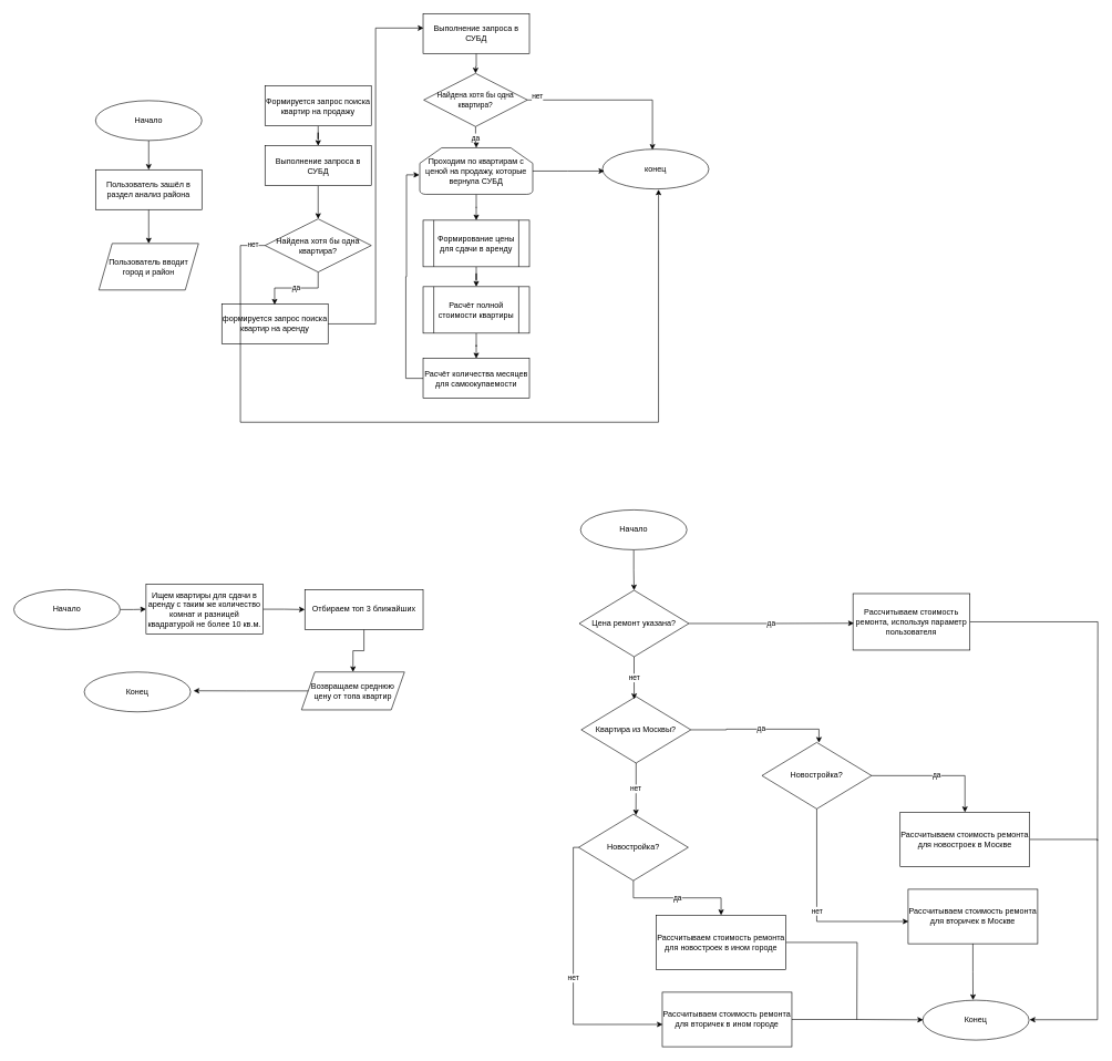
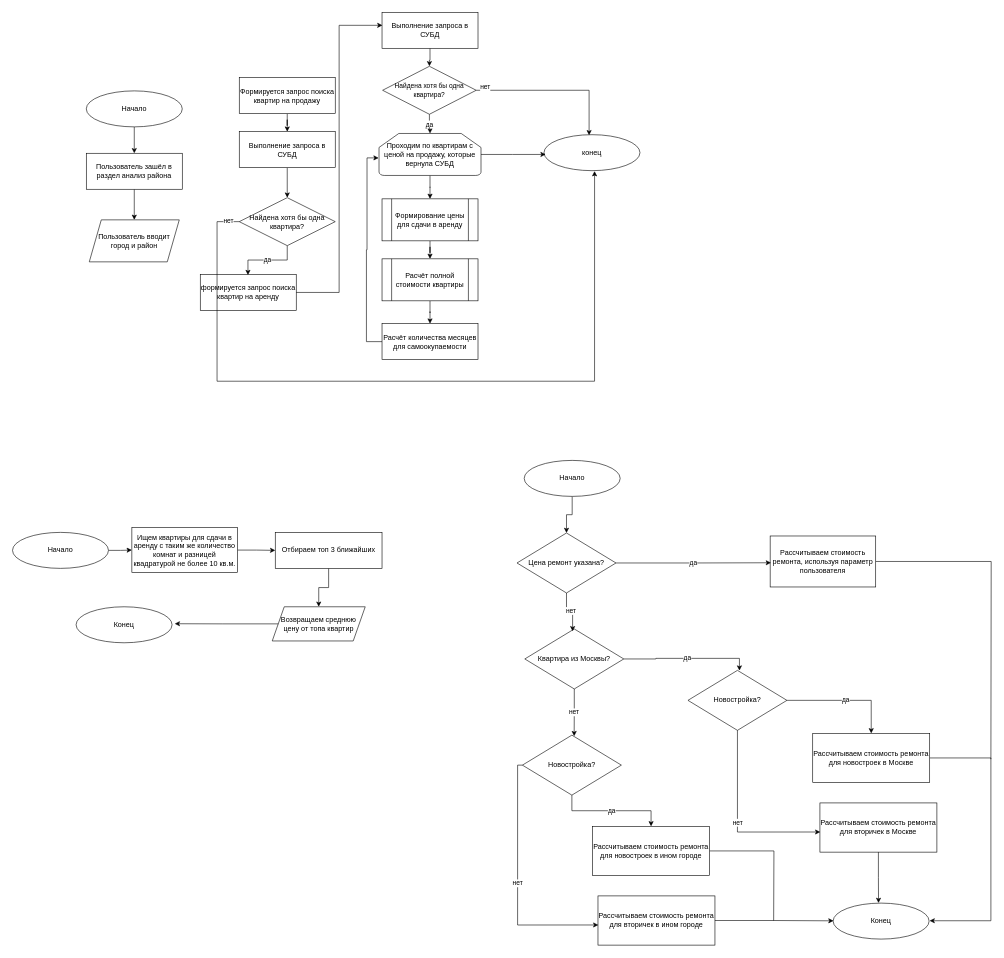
  <mxCell id="0" />
  <mxCell id="1" parent="0" />
  <mxCell id="2" style="edgeStyle=orthogonalEdgeStyle;rounded=0;orthogonalLoop=1;jettySize=auto;html=1;entryX=0.5;entryY=0;entryDx=0;entryDy=0;" parent="1" source="3" target="5" edge="1"><mxGeometry relative="1" as="geometry" /></mxCell>
  <mxCell id="3" value="Начало" style="ellipse;whiteSpace=wrap;html=1;" parent="1" vertex="1"><mxGeometry x="143" y="151" width="160" height="60" as="geometry" /></mxCell>
  <mxCell id="4" style="edgeStyle=orthogonalEdgeStyle;rounded=0;orthogonalLoop=1;jettySize=auto;html=1;entryX=0.5;entryY=0;entryDx=0;entryDy=0;" parent="1" source="5" target="6" edge="1"><mxGeometry relative="1" as="geometry" /></mxCell>
  <mxCell id="5" value="Пользователь зашёл в раздел анализ района" style="rounded=0;whiteSpace=wrap;html=1;" parent="1" vertex="1"><mxGeometry x="143" y="255" width="160" height="60" as="geometry" /></mxCell>
  <mxCell id="6" value="Пользователь вводит город и район" style="shape=parallelogram;perimeter=parallelogramPerimeter;whiteSpace=wrap;html=1;fixedSize=1;" parent="1" vertex="1"><mxGeometry x="148" y="366" width="150" height="70" as="geometry" /></mxCell>
  <mxCell id="7" style="edgeStyle=orthogonalEdgeStyle;rounded=0;orthogonalLoop=1;jettySize=auto;html=1;entryX=0.5;entryY=0;entryDx=0;entryDy=0;" parent="1" source="8" target="11" edge="1"><mxGeometry relative="1" as="geometry" /></mxCell>
  <mxCell id="8" value="Формируется запрос поиска квартир на продажу" style="rounded=0;whiteSpace=wrap;html=1;" parent="1" vertex="1"><mxGeometry x="398" y="129" width="160" height="60" as="geometry" /></mxCell>
  <mxCell id="9" value="формируется запрос поиска квартир на аренду" style="rounded=0;whiteSpace=wrap;html=1;" parent="1" vertex="1"><mxGeometry x="333" y="457" width="160" height="60" as="geometry" /></mxCell>
  <mxCell id="10" style="edgeStyle=orthogonalEdgeStyle;rounded=0;orthogonalLoop=1;jettySize=auto;html=1;entryX=0.5;entryY=0;entryDx=0;entryDy=0;" parent="1" source="11" target="14" edge="1"><mxGeometry relative="1" as="geometry" /></mxCell>
  <mxCell id="11" value="Выполнение запроса в СУБД" style="rounded=0;whiteSpace=wrap;html=1;" parent="1" vertex="1"><mxGeometry x="398" y="219" width="160" height="60" as="geometry" /></mxCell>
  <mxCell id="12" value="да" style="edgeStyle=orthogonalEdgeStyle;rounded=0;orthogonalLoop=1;jettySize=auto;html=1;entryX=0.497;entryY=0.016;entryDx=0;entryDy=0;entryPerimeter=0;" parent="1" source="14" target="9" edge="1"><mxGeometry relative="1" as="geometry"><mxPoint x="478" y="434.048" as="targetPoint" /></mxGeometry></mxCell>
  <mxCell id="13" value="нет" style="edgeStyle=orthogonalEdgeStyle;rounded=0;orthogonalLoop=1;jettySize=auto;html=1;entryX=0.527;entryY=1.013;entryDx=0;entryDy=0;entryPerimeter=0;" parent="1" source="14" target="27" edge="1"><mxGeometry x="-0.972" y="-2" relative="1" as="geometry"><mxPoint x="370.585" y="599.957" as="targetPoint" /><Array as="points"><mxPoint x="361" y="369" /><mxPoint x="361" y="635" /><mxPoint x="990" y="635" /></Array><mxPoint as="offset" /></mxGeometry></mxCell>
  <mxCell id="14" value="Найдена хотя бы одна квартира?" style="rhombus;whiteSpace=wrap;html=1;" parent="1" vertex="1"><mxGeometry x="398" y="329" width="160" height="80" as="geometry" /></mxCell>
  <mxCell id="15" style="edgeStyle=orthogonalEdgeStyle;rounded=0;orthogonalLoop=1;jettySize=auto;html=1;entryX=0.5;entryY=0;entryDx=0;entryDy=0;" parent="1" source="16" target="18" edge="1"><mxGeometry relative="1" as="geometry" /></mxCell>
  <mxCell id="16" value="Выполнение запроса в СУБД" style="rounded=0;whiteSpace=wrap;html=1;align=center;" parent="1" vertex="1"><mxGeometry x="636" y="20" width="160" height="60" as="geometry" /></mxCell>
  <mxCell id="17" value="да" style="edgeStyle=orthogonalEdgeStyle;rounded=0;orthogonalLoop=1;jettySize=auto;html=1;" parent="1" source="18" target="22" edge="1"><mxGeometry relative="1" as="geometry" /></mxCell>
  <mxCell id="18" value="&lt;font style=&quot;font-size: 11px;&quot;&gt;Найдена хотя бы одна квартира?&lt;/font&gt;" style="rhombus;whiteSpace=wrap;html=1;" parent="1" vertex="1"><mxGeometry x="637" y="110" width="156" height="80" as="geometry" /></mxCell>
  <mxCell id="19" style="edgeStyle=orthogonalEdgeStyle;rounded=0;orthogonalLoop=1;jettySize=auto;html=1;entryX=0.5;entryY=0;entryDx=0;entryDy=0;" parent="1" source="20" target="24" edge="1"><mxGeometry relative="1" as="geometry" /></mxCell>
  <mxCell id="20" value="Формирование цены для сдачи в аренду" style="shape=process;whiteSpace=wrap;html=1;backgroundOutline=1;" parent="1" vertex="1"><mxGeometry x="636" y="331" width="160" height="70" as="geometry" /></mxCell>
  <mxCell id="21" style="edgeStyle=orthogonalEdgeStyle;rounded=0;orthogonalLoop=1;jettySize=auto;html=1;" parent="1" source="22" target="20" edge="1"><mxGeometry relative="1" as="geometry" /></mxCell>
  <mxCell id="22" value="Проходим по квартирам с ценой на продажу, которые вернула СУБД" style="strokeWidth=1;html=1;shape=mxgraph.flowchart.loop_limit;whiteSpace=wrap;" parent="1" vertex="1"><mxGeometry x="631" y="222" width="170" height="70" as="geometry" /></mxCell>
  <mxCell id="23" style="edgeStyle=orthogonalEdgeStyle;rounded=0;orthogonalLoop=1;jettySize=auto;html=1;entryX=0.5;entryY=0;entryDx=0;entryDy=0;" parent="1" source="24" target="26" edge="1"><mxGeometry relative="1" as="geometry" /></mxCell>
  <mxCell id="24" value="Расчёт полной стоимости квартиры" style="shape=process;whiteSpace=wrap;html=1;backgroundOutline=1;" parent="1" vertex="1"><mxGeometry x="636" y="431" width="160" height="70" as="geometry" /></mxCell>
  <mxCell id="25" style="edgeStyle=orthogonalEdgeStyle;rounded=0;orthogonalLoop=1;jettySize=auto;html=1;entryX=-0.004;entryY=0.582;entryDx=0;entryDy=0;entryPerimeter=0;" parent="1" source="26" target="22" edge="1"><mxGeometry relative="1" as="geometry"><mxPoint x="607.557" y="294.457" as="targetPoint" /><Array as="points"><mxPoint x="610" y="569" /><mxPoint x="610" y="416" /><mxPoint x="611" y="416" /><mxPoint x="611" y="263" /></Array></mxGeometry></mxCell>
  <mxCell id="26" value="Расчёт количества месяцев для самоокупаемости" style="rounded=0;whiteSpace=wrap;html=1;align=center;" parent="1" vertex="1"><mxGeometry x="636" y="539" width="160" height="60" as="geometry" /></mxCell>
  <mxCell id="27" value="конец" style="ellipse;whiteSpace=wrap;html=1;" parent="1" vertex="1"><mxGeometry x="906" y="224" width="160" height="60" as="geometry" /></mxCell>
  <mxCell id="28" style="edgeStyle=orthogonalEdgeStyle;rounded=0;orthogonalLoop=1;jettySize=auto;html=1;entryX=0.004;entryY=0.362;entryDx=0;entryDy=0;entryPerimeter=0;" parent="1" source="9" target="16" edge="1"><mxGeometry relative="1" as="geometry" /></mxCell>
  <mxCell id="29" style="edgeStyle=orthogonalEdgeStyle;rounded=0;orthogonalLoop=1;jettySize=auto;html=1;entryX=0.017;entryY=0.549;entryDx=0;entryDy=0;entryPerimeter=0;" parent="1" source="22" target="27" edge="1"><mxGeometry relative="1" as="geometry" /></mxCell>
  <mxCell id="30" value="нет" style="edgeStyle=orthogonalEdgeStyle;rounded=0;orthogonalLoop=1;jettySize=auto;html=1;entryX=0.47;entryY=0.016;entryDx=0;entryDy=0;entryPerimeter=0;" parent="1" source="18" target="27" edge="1"><mxGeometry x="-0.885" y="5" relative="1" as="geometry"><mxPoint as="offset" /></mxGeometry></mxCell>
  <mxCell id="31" value="" style="edgeStyle=orthogonalEdgeStyle;rounded=0;orthogonalLoop=1;jettySize=auto;html=1;" parent="1" source="32" target="34" edge="1"><mxGeometry relative="1" as="geometry" /></mxCell>
  <mxCell id="32" value="Начало" style="ellipse;whiteSpace=wrap;html=1;" parent="1" vertex="1"><mxGeometry x="20" y="887" width="160" height="60" as="geometry" /></mxCell>
  <mxCell id="33" value="" style="edgeStyle=orthogonalEdgeStyle;rounded=0;orthogonalLoop=1;jettySize=auto;html=1;" parent="1" source="34" target="36" edge="1"><mxGeometry relative="1" as="geometry" /></mxCell>
  <mxCell id="34" value="Ищем квартиры для сдачи в аренду с таким же количество комнат и разницей квадратурой не более 10 кв.м." style="whiteSpace=wrap;html=1;" parent="1" vertex="1"><mxGeometry x="219" y="879" width="176" height="75" as="geometry" /></mxCell>
  <mxCell id="35" value="" style="edgeStyle=orthogonalEdgeStyle;rounded=0;orthogonalLoop=1;jettySize=auto;html=1;" parent="1" source="36" target="37" edge="1"><mxGeometry relative="1" as="geometry" /></mxCell>
  <mxCell id="36" value="Отбираем топ 3 ближайших" style="whiteSpace=wrap;html=1;" parent="1" vertex="1"><mxGeometry x="458" y="887" width="178" height="60" as="geometry" /></mxCell>
  <mxCell id="37" value="Возвращаем среднюю цену от топа квартир" style="shape=parallelogram;perimeter=parallelogramPerimeter;whiteSpace=wrap;html=1;fixedSize=1;" parent="1" vertex="1"><mxGeometry x="453" y="1011" width="155" height="57" as="geometry" /></mxCell>
  <mxCell id="38" value="Конец" style="ellipse;whiteSpace=wrap;html=1;" parent="1" vertex="1"><mxGeometry x="126" y="1011" width="160" height="60" as="geometry" /></mxCell>
  <mxCell id="39" style="edgeStyle=orthogonalEdgeStyle;rounded=0;orthogonalLoop=1;jettySize=auto;html=1;entryX=1.028;entryY=0.471;entryDx=0;entryDy=0;entryPerimeter=0;" parent="1" source="37" target="38" edge="1"><mxGeometry relative="1" as="geometry" /></mxCell>
  <mxCell id="40" value="Конец" style="ellipse;whiteSpace=wrap;html=1;" parent="1" vertex="1"><mxGeometry x="1388" y="1505" width="160" height="60" as="geometry" /></mxCell>
- <mxCell id="41" value="Цена ремонт указана?" style="strokeWidth=1;html=1;shape=mxgraph.flowchart.decision;whiteSpace=wrap;" parent="1" vertex="1"><mxGeometry x="871" y="888" width="165" height="100" as="geometry" /></mxCell>
+ <mxCell id="41" value="Цена ремонт указана?" style="strokeWidth=1;html=1;shape=mxgraph.flowchart.decision;whiteSpace=wrap;" parent="1" vertex="1"><mxGeometry x="861" y="888" width="165" height="100" as="geometry" /></mxCell>
  <mxCell id="42" style="edgeStyle=orthogonalEdgeStyle;rounded=0;orthogonalLoop=1;jettySize=auto;html=1;endArrow=none;endFill=0;" parent="1" source="43" edge="1"><mxGeometry relative="1" as="geometry"><mxPoint x="1651" y="1265" as="targetPoint" /></mxGeometry></mxCell>
  <mxCell id="43" value="Рассчитываем стоимость ремонта, используя параметр пользователя" style="rounded=0;whiteSpace=wrap;html=1;" parent="1" vertex="1"><mxGeometry x="1283" y="893" width="176" height="85" as="geometry" /></mxCell>
  <mxCell id="44" value="да" style="edgeStyle=orthogonalEdgeStyle;rounded=0;orthogonalLoop=1;jettySize=auto;html=1;" parent="1" source="45" target="47" edge="1"><mxGeometry relative="1" as="geometry" /></mxCell>
  <mxCell id="45" value="Новостройка?" style="strokeWidth=1;html=1;shape=mxgraph.flowchart.decision;whiteSpace=wrap;" parent="1" vertex="1"><mxGeometry x="1146" y="1117" width="165" height="100" as="geometry" /></mxCell>
  <mxCell id="46" style="edgeStyle=orthogonalEdgeStyle;rounded=0;orthogonalLoop=1;jettySize=auto;html=1;entryX=1.005;entryY=0.49;entryDx=0;entryDy=0;entryPerimeter=0;" parent="1" source="47" target="40" edge="1"><mxGeometry relative="1" as="geometry"><mxPoint x="1613.175" y="1522.963" as="targetPoint" /><Array as="points"><mxPoint x="1651" y="1263" /><mxPoint x="1651" y="1534" /></Array></mxGeometry></mxCell>
  <mxCell id="47" value="Рассчитываем стоимость ремонта для новостроек в Москве" style="whiteSpace=wrap;html=1;strokeWidth=1;" parent="1" vertex="1"><mxGeometry x="1354" y="1222" width="195" height="82" as="geometry" /></mxCell>
  <mxCell id="48" value="Рассчитываем стоимость ремонта для вторичек в Москве" style="whiteSpace=wrap;html=1;strokeWidth=1;" parent="1" vertex="1"><mxGeometry x="1366" y="1338" width="195" height="82" as="geometry" /></mxCell>
  <mxCell id="49" value="нет" style="edgeStyle=orthogonalEdgeStyle;rounded=0;orthogonalLoop=1;jettySize=auto;html=1;entryX=0.003;entryY=0.591;entryDx=0;entryDy=0;entryPerimeter=0;" parent="1" source="45" target="48" edge="1"><mxGeometry relative="1" as="geometry"><Array as="points"><mxPoint x="1229" y="1387" /></Array></mxGeometry></mxCell>
  <mxCell id="50" value="да" style="edgeStyle=orthogonalEdgeStyle;rounded=0;orthogonalLoop=1;jettySize=auto;html=1;entryX=0.008;entryY=0.525;entryDx=0;entryDy=0;entryPerimeter=0;" parent="1" source="41" target="43" edge="1"><mxGeometry relative="1" as="geometry" /></mxCell>
  <mxCell id="51" value="Квартира из Москвы?" style="strokeWidth=1;html=1;shape=mxgraph.flowchart.decision;whiteSpace=wrap;" parent="1" vertex="1"><mxGeometry x="874" y="1048" width="165" height="100" as="geometry" /></mxCell>
  <mxCell id="52" value="да" style="edgeStyle=orthogonalEdgeStyle;rounded=0;orthogonalLoop=1;jettySize=auto;html=1;entryX=0.52;entryY=0.004;entryDx=0;entryDy=0;entryPerimeter=0;" parent="1" source="51" target="45" edge="1"><mxGeometry relative="1" as="geometry" /></mxCell>
  <mxCell id="53" value="нет" style="edgeStyle=orthogonalEdgeStyle;rounded=0;orthogonalLoop=1;jettySize=auto;html=1;entryX=0.483;entryY=0.038;entryDx=0;entryDy=0;entryPerimeter=0;" parent="1" source="41" target="51" edge="1"><mxGeometry relative="1" as="geometry" /></mxCell>
  <mxCell id="54" value="да" style="edgeStyle=orthogonalEdgeStyle;rounded=0;orthogonalLoop=1;jettySize=auto;html=1;" parent="1" source="55" target="57" edge="1"><mxGeometry relative="1" as="geometry" /></mxCell>
  <mxCell id="55" value="Новостройка?" style="strokeWidth=1;html=1;shape=mxgraph.flowchart.decision;whiteSpace=wrap;" parent="1" vertex="1"><mxGeometry x="870" y="1225" width="165" height="100" as="geometry" /></mxCell>
  <mxCell id="56" style="edgeStyle=orthogonalEdgeStyle;rounded=0;orthogonalLoop=1;jettySize=auto;html=1;endArrow=none;endFill=0;" parent="1" source="57" edge="1"><mxGeometry relative="1" as="geometry"><mxPoint x="1288.845" y="1534.192" as="targetPoint" /></mxGeometry></mxCell>
  <mxCell id="57" value="Рассчитываем стоимость ремонта для новостроек в ином городе" style="whiteSpace=wrap;html=1;strokeWidth=1;" parent="1" vertex="1"><mxGeometry x="987" y="1377" width="195" height="82" as="geometry" /></mxCell>
  <mxCell id="58" value="Рассчитываем стоимость ремонта для вторичек в ином городе" style="whiteSpace=wrap;html=1;strokeWidth=1;" parent="1" vertex="1"><mxGeometry x="996" y="1493" width="195" height="82" as="geometry" /></mxCell>
  <mxCell id="59" value="нет" style="edgeStyle=orthogonalEdgeStyle;rounded=0;orthogonalLoop=1;jettySize=auto;html=1;entryX=0.003;entryY=0.591;entryDx=0;entryDy=0;entryPerimeter=0;" parent="1" source="55" target="58" edge="1"><mxGeometry relative="1" as="geometry"><Array as="points"><mxPoint x="862" y="1542" /></Array></mxGeometry></mxCell>
  <mxCell id="60" value="нет" style="edgeStyle=orthogonalEdgeStyle;rounded=0;orthogonalLoop=1;jettySize=auto;html=1;entryX=0.523;entryY=0.017;entryDx=0;entryDy=0;entryPerimeter=0;" parent="1" source="51" target="55" edge="1"><mxGeometry relative="1" as="geometry" /></mxCell>
  <mxCell id="61" style="edgeStyle=orthogonalEdgeStyle;rounded=0;orthogonalLoop=1;jettySize=auto;html=1;" parent="1" source="62" target="41" edge="1"><mxGeometry relative="1" as="geometry" /></mxCell>
  <mxCell id="62" value="Начало" style="ellipse;whiteSpace=wrap;html=1;" parent="1" vertex="1"><mxGeometry x="873" y="767" width="160" height="60" as="geometry" /></mxCell>
  <mxCell id="63" style="edgeStyle=orthogonalEdgeStyle;rounded=0;orthogonalLoop=1;jettySize=auto;html=1;entryX=0.004;entryY=0.492;entryDx=0;entryDy=0;entryPerimeter=0;" parent="1" source="58" target="40" edge="1"><mxGeometry relative="1" as="geometry" /></mxCell>
  <mxCell id="64" style="edgeStyle=orthogonalEdgeStyle;rounded=0;orthogonalLoop=1;jettySize=auto;html=1;entryX=0.473;entryY=-0.004;entryDx=0;entryDy=0;entryPerimeter=0;" parent="1" source="48" target="40" edge="1"><mxGeometry relative="1" as="geometry" /></mxCell>
